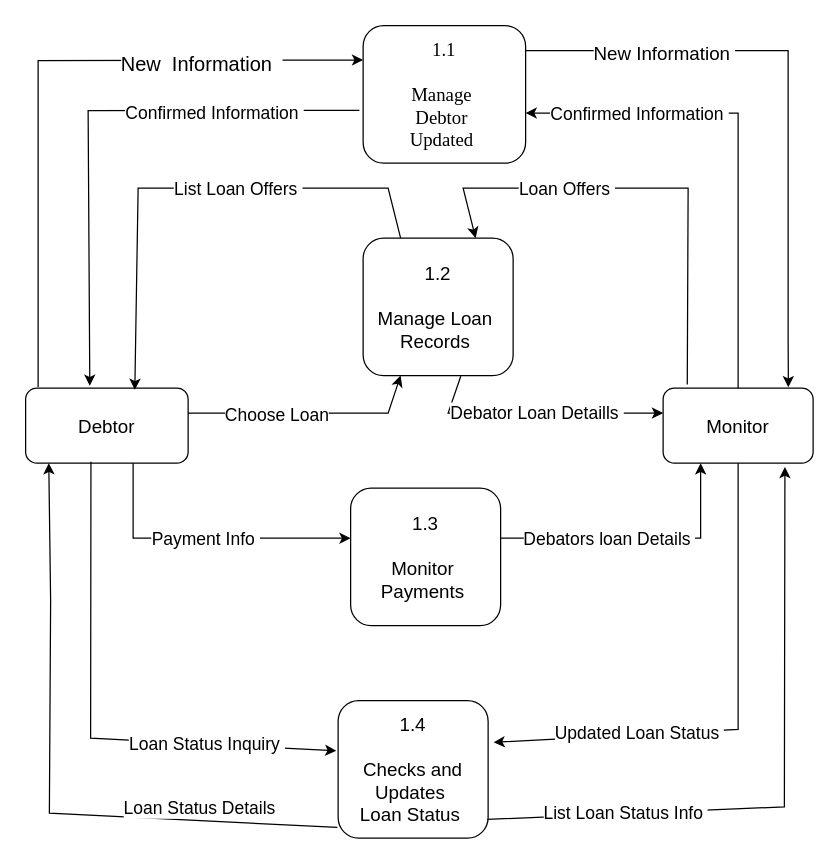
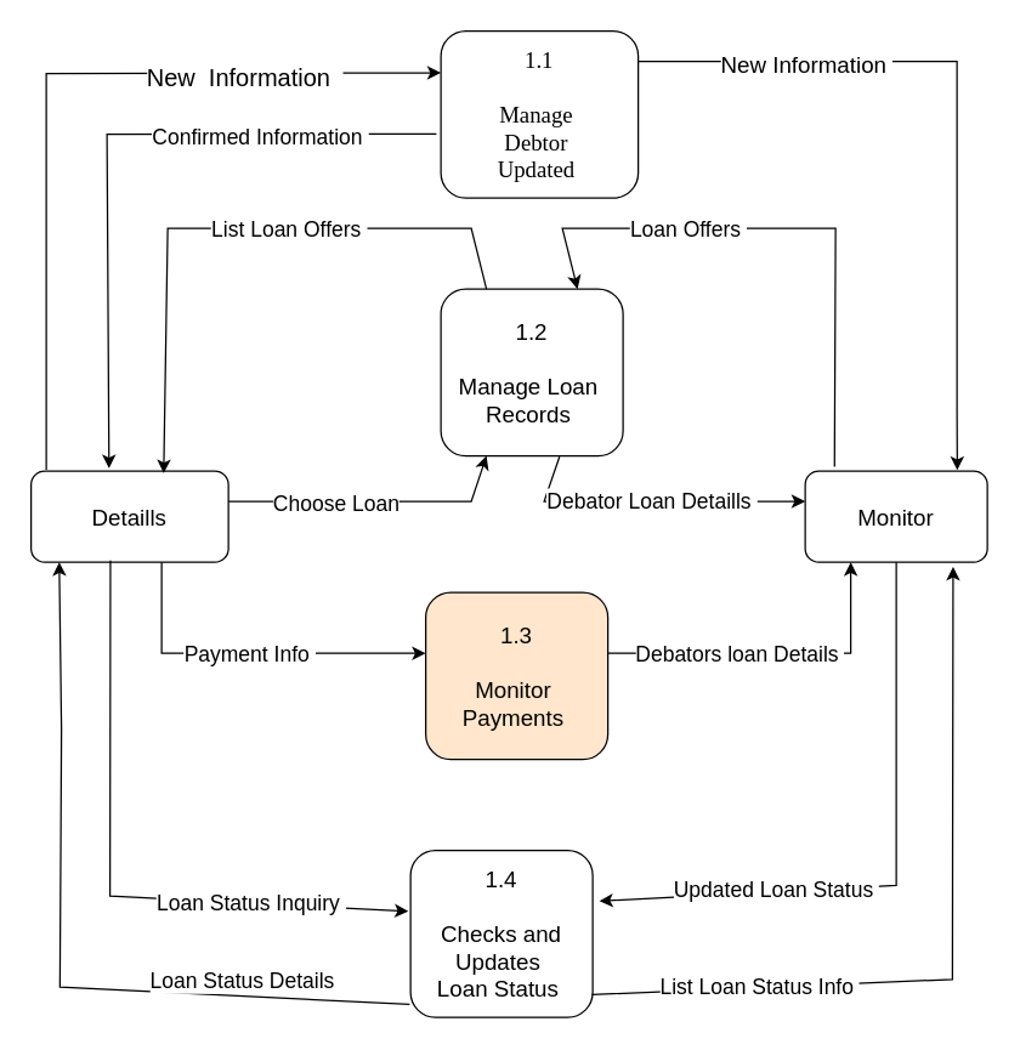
  <mxCell id="0" />
  <mxCell id="1" parent="0" />
  <mxCell id="2" value="&lt;font style=&quot;font-size: 15px;&quot;&gt;1.1&lt;br&gt;&lt;font style=&quot;font-size: 15px;&quot;&gt;&lt;br&gt;Manage&amp;nbsp;&lt;br&gt;Debtor&amp;nbsp;&lt;br&gt;Updated&lt;/font&gt;&amp;nbsp;&lt;/font&gt;" style="rounded=1;whiteSpace=wrap;html=1;labelPosition=center;verticalLabelPosition=middle;align=center;verticalAlign=middle;fontFamily=Times New Roman;movable=1;resizable=1;rotatable=1;deletable=1;editable=1;locked=0;connectable=1;" vertex="1" parent="1"><mxGeometry x="290" y="20" width="130" height="110" as="geometry" /></mxCell>
  <mxCell id="3" value="&lt;font style=&quot;font-size: 15px;&quot;&gt;1.2&lt;br&gt;&lt;br&gt;Manage Loan&amp;nbsp;&lt;br&gt;Records&amp;nbsp;&lt;/font&gt;" style="rounded=1;whiteSpace=wrap;html=1;movable=1;resizable=1;rotatable=1;deletable=1;editable=1;locked=0;connectable=1;" vertex="1" parent="1"><mxGeometry x="290" y="190" width="120" height="110" as="geometry" /></mxCell>
- <mxCell id="4" value="&lt;font style=&quot;font-size: 15px;&quot;&gt;1.3&lt;br&gt;&lt;br&gt;Monitor&amp;nbsp;&lt;br&gt;Payments&amp;nbsp;&lt;/font&gt;" style="rounded=1;whiteSpace=wrap;html=1;movable=1;resizable=1;rotatable=1;deletable=1;editable=1;locked=0;connectable=1;" vertex="1" parent="1"><mxGeometry x="280" y="390" width="120" height="110" as="geometry" /></mxCell>
+ <mxCell id="4" value="&lt;font style=&quot;font-size: 15px;&quot;&gt;1.3&lt;br&gt;&lt;br&gt;Monitor&amp;nbsp;&lt;br&gt;Payments&amp;nbsp;&lt;/font&gt;" style="rounded=1;whiteSpace=wrap;html=1;movable=1;resizable=1;rotatable=1;deletable=1;editable=1;locked=0;connectable=1;fillColor=#ffe6cc;" vertex="1" parent="1"><mxGeometry x="280" y="390" width="120" height="110" as="geometry" /></mxCell>
  <mxCell id="5" value="&lt;font style=&quot;font-size: 15px;&quot;&gt;1.4&lt;br&gt;&lt;br&gt;Checks and Updates&amp;nbsp;&lt;br&gt;Loan Status&amp;nbsp;&lt;/font&gt;" style="rounded=1;whiteSpace=wrap;html=1;movable=1;resizable=1;rotatable=1;deletable=1;editable=1;locked=0;connectable=1;" vertex="1" parent="1"><mxGeometry x="270" y="560" width="120" height="110" as="geometry" /></mxCell>
  <mxCell id="6" value="&lt;font style=&quot;font-size: 15px;&quot;&gt;Monitor&lt;/font&gt;" style="rounded=1;whiteSpace=wrap;html=1;movable=1;resizable=1;rotatable=1;deletable=1;editable=1;locked=0;connectable=1;" vertex="1" parent="1"><mxGeometry x="530" y="310" width="120" height="60" as="geometry" /></mxCell>
- <mxCell id="7" value="&lt;font style=&quot;font-size: 15px;&quot;&gt;Debtor&lt;/font&gt;" style="rounded=1;whiteSpace=wrap;html=1;movable=1;resizable=1;rotatable=1;deletable=1;editable=1;locked=0;connectable=1;" vertex="1" parent="1"><mxGeometry x="20" y="310" width="130" height="60" as="geometry" /></mxCell>
+ <mxCell id="7" value="&lt;font style=&quot;font-size: 15px;&quot;&gt;Detaills&lt;/font&gt;" style="rounded=1;whiteSpace=wrap;html=1;movable=1;resizable=1;rotatable=1;deletable=1;editable=1;locked=0;connectable=1;" vertex="1" parent="1"><mxGeometry x="20" y="310" width="130" height="60" as="geometry" /></mxCell>
  <mxCell id="8" value="" style="endArrow=classic;html=1;rounded=0;entryX=0;entryY=0.25;entryDx=0;entryDy=0;movable=1;resizable=1;rotatable=1;deletable=1;editable=1;locked=0;connectable=1;" edge="1" parent="1" target="2"><mxGeometry relative="1" as="geometry"><mxPoint x="30" y="309" as="sourcePoint" /><mxPoint x="300" y="0" as="targetPoint" /><Array as="points"><mxPoint x="30" y="48" /></Array></mxGeometry></mxCell>
  <mxCell id="9" value="&lt;font style=&quot;font-size: 16px;&quot;&gt;New&amp;nbsp; Information&amp;nbsp;&amp;nbsp;&lt;/font&gt;" style="edgeLabel;resizable=1;html=1;align=center;verticalAlign=middle;movable=1;rotatable=1;deletable=1;editable=1;locked=0;connectable=1;" connectable="0" vertex="1" parent="8"><mxGeometry relative="1" as="geometry"><mxPoint x="130" y="2" as="offset" /></mxGeometry></mxCell>
  <mxCell id="10" value="" style="endArrow=classic;html=1;rounded=0;exitX=-0.023;exitY=0.616;exitDx=0;exitDy=0;verticalAlign=middle;entryX=0.395;entryY=-0.03;entryDx=0;entryDy=0;entryPerimeter=0;exitPerimeter=0;movable=1;resizable=1;rotatable=1;deletable=1;editable=1;locked=0;connectable=1;" edge="1" parent="1" source="2" target="7"><mxGeometry relative="1" as="geometry"><mxPoint x="290" y="79.26" as="sourcePoint" /><mxPoint x="119.96" y="280" as="targetPoint" /><Array as="points"><mxPoint x="70" y="88" /></Array></mxGeometry></mxCell>
  <mxCell id="11" value="&lt;font style=&quot;font-size: 14px;&quot;&gt;&lt;font style=&quot;font-size: 14px;&quot;&gt;Confirmed Information&lt;/font&gt;&amp;nbsp;&lt;/font&gt;" style="edgeLabel;resizable=1;html=1;align=center;verticalAlign=middle;movable=1;rotatable=1;deletable=1;editable=1;locked=0;connectable=1;" connectable="0" vertex="1" parent="10"><mxGeometry relative="1" as="geometry"><mxPoint x="100" as="offset" /></mxGeometry></mxCell>
  <mxCell id="12" value="" style="endArrow=classic;html=1;rounded=0;exitX=0.25;exitY=0;exitDx=0;exitDy=0;entryX=0.672;entryY=0.023;entryDx=0;entryDy=0;entryPerimeter=0;movable=1;resizable=1;rotatable=1;deletable=1;editable=1;locked=0;connectable=1;" edge="1" parent="1" source="3" target="7"><mxGeometry relative="1" as="geometry"><mxPoint x="296" y="170" as="sourcePoint" /><mxPoint x="110" y="300" as="targetPoint" /><Array as="points"><mxPoint x="310" y="150" /><mxPoint x="250" y="150" /><mxPoint x="110" y="150" /></Array></mxGeometry></mxCell>
  <mxCell id="13" value="&lt;font style=&quot;font-size: 14px;&quot;&gt;List Loan Offers&amp;nbsp;&lt;/font&gt;" style="edgeLabel;resizable=1;html=1;align=center;verticalAlign=middle;movable=1;rotatable=1;deletable=1;editable=1;locked=0;connectable=1;" connectable="0" vertex="1" parent="12"><mxGeometry relative="1" as="geometry"><mxPoint x="39" as="offset" /></mxGeometry></mxCell>
  <mxCell id="14" value="" style="endArrow=classic;html=1;rounded=0;entryX=0.835;entryY=-0.01;entryDx=0;entryDy=0;entryPerimeter=0;movable=1;resizable=1;rotatable=1;deletable=1;editable=1;locked=0;connectable=1;" edge="1" parent="1" target="6"><mxGeometry relative="1" as="geometry"><mxPoint x="420" y="40" as="sourcePoint" /><mxPoint x="590" y="40" as="targetPoint" /><Array as="points"><mxPoint x="560" y="40" /><mxPoint x="630" y="40" /><mxPoint x="630" y="270" /></Array></mxGeometry></mxCell>
  <mxCell id="15" value="&lt;font style=&quot;font-size: 15px;&quot;&gt;New Information&amp;nbsp;&lt;/font&gt;" style="edgeLabel;resizable=1;html=1;align=center;verticalAlign=middle;movable=1;rotatable=1;deletable=1;editable=1;locked=0;connectable=1;" connectable="0" vertex="1" parent="14"><mxGeometry relative="1" as="geometry"><mxPoint x="-100" y="-29" as="offset" /></mxGeometry></mxCell>
- <mxCell id="16" value="" style="endArrow=classic;html=1;rounded=0;entryX=1;entryY=0.636;entryDx=0;entryDy=0;entryPerimeter=0;exitX=0.5;exitY=0;exitDx=0;exitDy=0;movable=1;resizable=1;rotatable=1;deletable=1;editable=1;locked=0;connectable=1;" edge="1" parent="1" source="6" target="2"><mxGeometry relative="1" as="geometry"><mxPoint x="530" y="270" as="sourcePoint" /><mxPoint x="420" y="86.33" as="targetPoint" /><Array as="points"><mxPoint x="590" y="280" /><mxPoint x="590" y="250" /><mxPoint x="590" y="90" /><mxPoint x="477.27" y="90" /><mxPoint x="447.27" y="90" /></Array></mxGeometry></mxCell>
- <mxCell id="17" value="&lt;font style=&quot;font-size: 14px;&quot;&gt;Confirmed Information&amp;nbsp;&lt;/font&gt;" style="edgeLabel;resizable=1;html=1;align=center;verticalAlign=middle;movable=1;rotatable=1;deletable=1;editable=1;locked=0;connectable=1;" connectable="0" vertex="1" parent="16"><mxGeometry relative="1" as="geometry"><mxPoint x="-80" y="-25" as="offset" /></mxGeometry></mxCell>
  <mxCell id="18" value="" style="endArrow=classic;html=1;rounded=0;entryX=0.75;entryY=0;entryDx=0;entryDy=0;fontSize=12;exitX=0.161;exitY=-0.048;exitDx=0;exitDy=0;exitPerimeter=0;movable=1;resizable=1;rotatable=1;deletable=1;editable=1;locked=0;connectable=1;" edge="1" parent="1" source="6" target="3"><mxGeometry relative="1" as="geometry"><mxPoint x="498" y="260" as="sourcePoint" /><mxPoint x="350" y="150" as="targetPoint" /><Array as="points"><mxPoint x="550" y="150" /><mxPoint x="370" y="150" /></Array></mxGeometry></mxCell>
  <mxCell id="19" value="&lt;font style=&quot;font-size: 14px;&quot;&gt;Loan Offers&amp;nbsp;&lt;/font&gt;" style="edgeLabel;resizable=1;html=1;align=center;verticalAlign=middle;movable=1;rotatable=1;deletable=1;editable=1;locked=0;connectable=1;" connectable="0" vertex="1" parent="18"><mxGeometry relative="1" as="geometry"><mxPoint x="-66" as="offset" /></mxGeometry></mxCell>
  <mxCell id="20" value="" style="endArrow=classic;html=1;rounded=0;entryX=0.25;entryY=1;entryDx=0;entryDy=0;movable=1;resizable=1;rotatable=1;deletable=1;editable=1;locked=0;connectable=1;" edge="1" parent="1" target="3"><mxGeometry relative="1" as="geometry"><mxPoint x="150" y="330" as="sourcePoint" /><mxPoint x="320" y="330" as="targetPoint" /><Array as="points"><mxPoint x="310" y="330" /></Array></mxGeometry></mxCell>
  <mxCell id="21" value="&lt;font style=&quot;font-size: 14px;&quot;&gt;Choose Loan&lt;/font&gt;" style="edgeLabel;html=1;align=center;verticalAlign=middle;resizable=1;points=[];movable=1;rotatable=1;deletable=1;editable=1;locked=0;connectable=1;" vertex="1" connectable="0" parent="20"><mxGeometry x="-0.505" y="-1" relative="1" as="geometry"><mxPoint x="23" as="offset" /></mxGeometry></mxCell>
  <mxCell id="22" value="" style="endArrow=classic;html=1;rounded=0;exitX=0.651;exitY=1.005;exitDx=0;exitDy=0;exitPerimeter=0;entryX=0;entryY=0.333;entryDx=0;entryDy=0;entryPerimeter=0;movable=1;resizable=1;rotatable=1;deletable=1;editable=1;locked=0;connectable=1;" edge="1" parent="1" source="3" target="6"><mxGeometry relative="1" as="geometry"><mxPoint x="330" y="320" as="sourcePoint" /><mxPoint x="460" y="320" as="targetPoint" /><Array as="points"><mxPoint x="358" y="330" /><mxPoint x="410" y="330" /></Array></mxGeometry></mxCell>
  <mxCell id="23" value="&lt;font style=&quot;font-size: 14px;&quot;&gt;Debator Loan Detaills&amp;nbsp;&lt;/font&gt;" style="edgeLabel;resizable=1;html=1;align=center;verticalAlign=middle;movable=1;rotatable=1;deletable=1;editable=1;locked=0;connectable=1;" connectable="0" vertex="1" parent="22"><mxGeometry relative="1" as="geometry" /></mxCell>
  <mxCell id="24" value="" style="endArrow=classic;html=1;rounded=0;entryX=0;entryY=0.364;entryDx=0;entryDy=0;entryPerimeter=0;movable=1;resizable=1;rotatable=1;deletable=1;editable=1;locked=0;connectable=1;" edge="1" parent="1" target="4"><mxGeometry relative="1" as="geometry"><mxPoint x="106" y="370" as="sourcePoint" /><mxPoint x="210" y="400" as="targetPoint" /><Array as="points"><mxPoint x="106" y="430" /><mxPoint x="180" y="430" /></Array></mxGeometry></mxCell>
  <mxCell id="25" value="&lt;font style=&quot;font-size: 14px;&quot;&gt;Payment Info&amp;nbsp;&lt;/font&gt;" style="edgeLabel;resizable=1;html=1;align=center;verticalAlign=middle;movable=1;rotatable=1;deletable=1;editable=1;locked=0;connectable=1;" connectable="0" vertex="1" parent="24"><mxGeometry relative="1" as="geometry" /></mxCell>
  <mxCell id="26" value="" style="endArrow=classic;html=1;rounded=0;entryX=0.25;entryY=1;entryDx=0;entryDy=0;movable=1;resizable=1;rotatable=1;deletable=1;editable=1;locked=0;connectable=1;" edge="1" parent="1" target="6"><mxGeometry relative="1" as="geometry"><mxPoint x="400" y="430" as="sourcePoint" /><mxPoint x="600" y="430" as="targetPoint" /><Array as="points"><mxPoint x="480" y="430" /><mxPoint x="560" y="430" /></Array></mxGeometry></mxCell>
  <mxCell id="27" value="&lt;font style=&quot;font-size: 14px;&quot;&gt;Debators loan Details&amp;nbsp;&lt;/font&gt;" style="edgeLabel;resizable=1;html=1;align=center;verticalAlign=middle;movable=1;rotatable=1;deletable=1;editable=1;locked=0;connectable=1;" connectable="0" vertex="1" parent="26"><mxGeometry relative="1" as="geometry"><mxPoint x="-24" as="offset" /></mxGeometry></mxCell>
  <mxCell id="28" value="" style="endArrow=classic;html=1;rounded=0;entryX=-0.012;entryY=0.365;entryDx=0;entryDy=0;entryPerimeter=0;movable=1;resizable=1;rotatable=1;deletable=1;editable=1;locked=0;connectable=1;exitX=0.402;exitY=0.983;exitDx=0;exitDy=0;exitPerimeter=0;" edge="1" parent="1" source="7" target="5"><mxGeometry relative="1" as="geometry"><mxPoint x="70" y="380" as="sourcePoint" /><mxPoint x="170" y="480" as="targetPoint" /><Array as="points"><mxPoint x="72" y="590" /></Array></mxGeometry></mxCell>
  <mxCell id="29" value="&lt;font style=&quot;font-size: 14px;&quot;&gt;Loan Status Inquiry&amp;nbsp;&lt;/font&gt;" style="edgeLabel;html=1;align=center;verticalAlign=middle;resizable=1;points=[];movable=1;rotatable=1;deletable=1;editable=1;locked=0;connectable=1;" vertex="1" connectable="0" parent="28"><mxGeometry x="0.501" relative="1" as="geometry"><mxPoint as="offset" /></mxGeometry></mxCell>
  <mxCell id="30" value="" style="endArrow=classic;html=1;rounded=0;verticalAlign=top;horizontal=1;entryX=0.071;entryY=1.021;entryDx=0;entryDy=0;entryPerimeter=0;exitX=-0.005;exitY=0.922;exitDx=0;exitDy=0;movable=1;resizable=1;rotatable=1;deletable=1;editable=1;locked=0;connectable=1;exitPerimeter=0;" edge="1" parent="1" source="5"><mxGeometry relative="1" as="geometry"><mxPoint x="40" y="650" as="sourcePoint" /><mxPoint x="38.52" y="370" as="targetPoint" /><Array as="points"><mxPoint x="39" y="650" /><mxPoint x="40" y="480" /></Array></mxGeometry></mxCell>
  <mxCell id="31" value="&lt;font style=&quot;font-size: 14px;&quot;&gt;Loan Status Details&amp;nbsp;&lt;/font&gt;" style="edgeLabel;resizable=1;html=1;align=center;verticalAlign=middle;movable=1;rotatable=1;deletable=1;editable=1;locked=0;connectable=1;" connectable="0" vertex="1" parent="30"><mxGeometry relative="1" as="geometry"><mxPoint x="121" y="20" as="offset" /></mxGeometry></mxCell>
  <mxCell id="32" value="" style="endArrow=classic;html=1;rounded=0;entryX=0.812;entryY=1.05;entryDx=0;entryDy=0;movable=1;resizable=1;rotatable=1;deletable=1;editable=1;locked=0;connectable=1;exitX=0.995;exitY=0.864;exitDx=0;exitDy=0;exitPerimeter=0;entryPerimeter=0;" edge="1" parent="1" source="5" target="6"><mxGeometry relative="1" as="geometry"><mxPoint x="400" y="640" as="sourcePoint" /><mxPoint x="640.571" y="640" as="targetPoint" /><Array as="points"><mxPoint x="627" y="645" /></Array></mxGeometry></mxCell>
  <mxCell id="33" value="&lt;font style=&quot;font-size: 14px;&quot;&gt;List Loan Status Info&amp;nbsp;&lt;/font&gt;" style="edgeLabel;resizable=1;html=1;align=center;verticalAlign=middle;movable=1;rotatable=1;deletable=1;editable=1;locked=0;connectable=1;" connectable="0" vertex="1" parent="32"><mxGeometry relative="1" as="geometry"><mxPoint x="-128" y="22" as="offset" /></mxGeometry></mxCell>
  <mxCell id="34" value="" style="endArrow=classic;html=1;rounded=0;entryX=1.036;entryY=0.303;entryDx=0;entryDy=0;entryPerimeter=0;exitX=0.5;exitY=1;exitDx=0;exitDy=0;movable=1;resizable=1;rotatable=1;deletable=1;editable=1;locked=0;connectable=1;" edge="1" parent="1" source="6" target="5"><mxGeometry relative="1" as="geometry"><mxPoint x="590" y="590" as="sourcePoint" /><mxPoint x="560" y="470" as="targetPoint" /><Array as="points"><mxPoint x="590" y="583" /></Array></mxGeometry></mxCell>
  <mxCell id="35" value="&lt;font style=&quot;font-size: 14px;&quot;&gt;Updated Loan Status&amp;nbsp;&lt;/font&gt;" style="edgeLabel;resizable=1;html=1;align=center;verticalAlign=middle;movable=1;rotatable=1;deletable=1;editable=1;locked=0;connectable=1;" connectable="0" vertex="1" parent="34"><mxGeometry relative="1" as="geometry"><mxPoint x="-80" y="11" as="offset" /></mxGeometry></mxCell>
